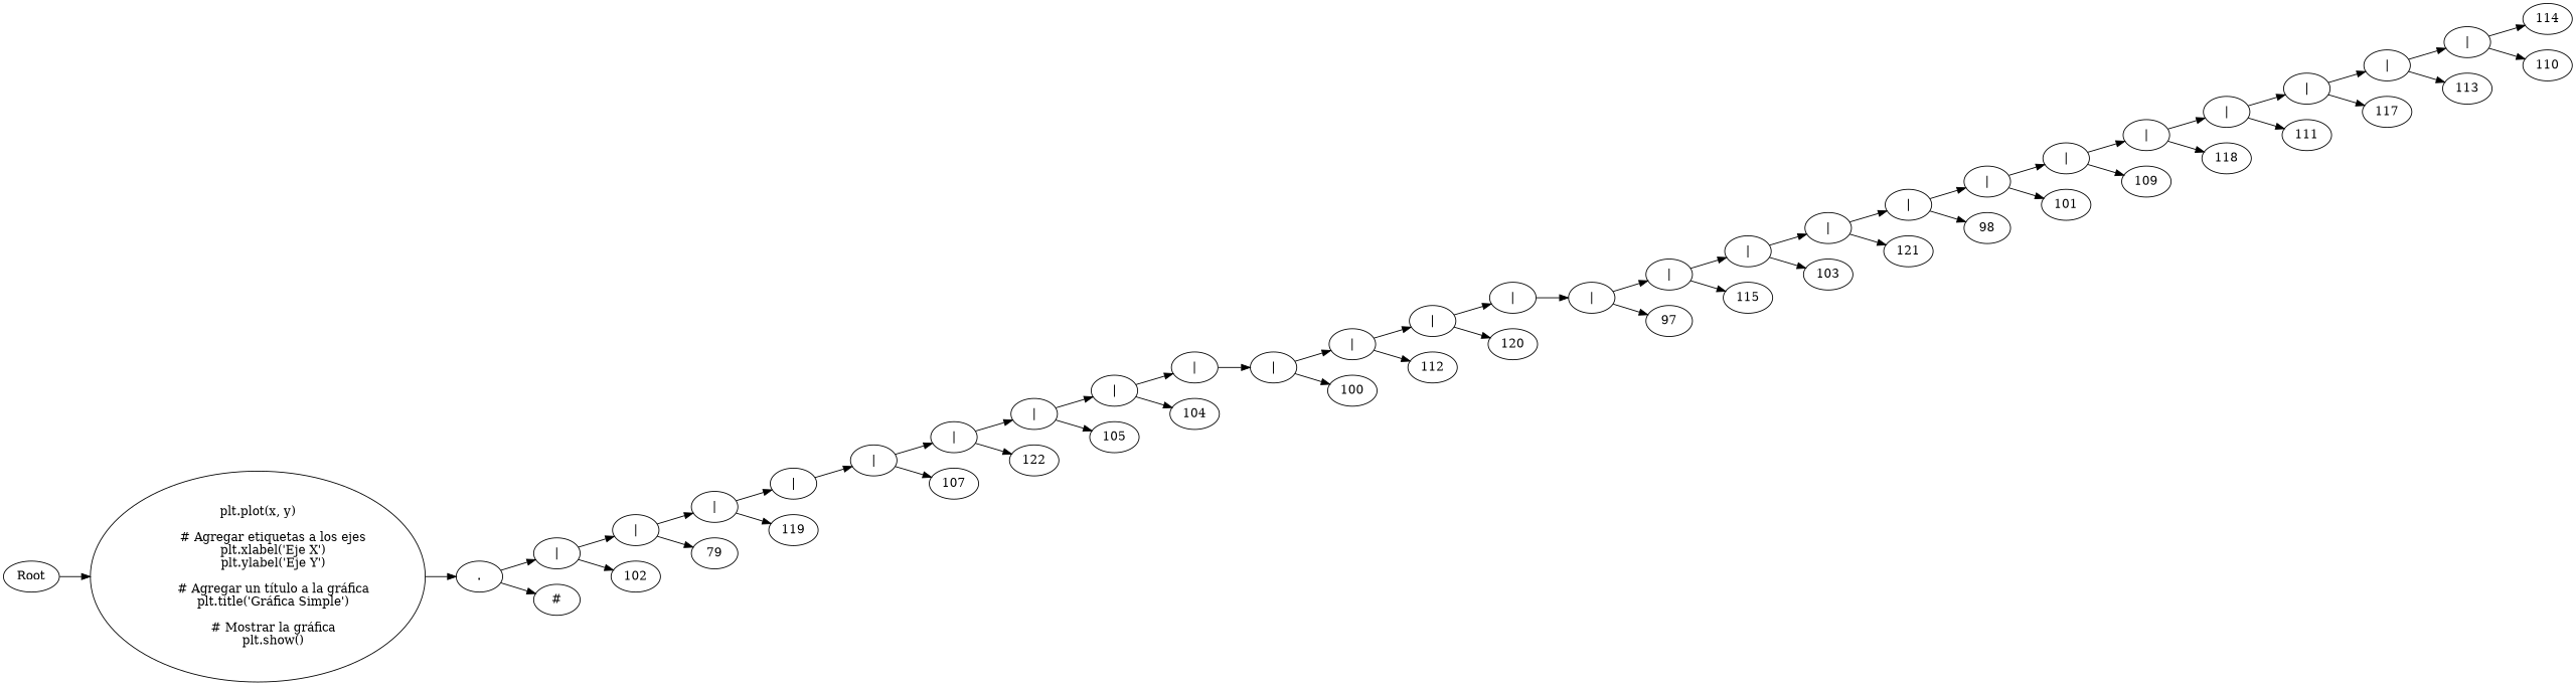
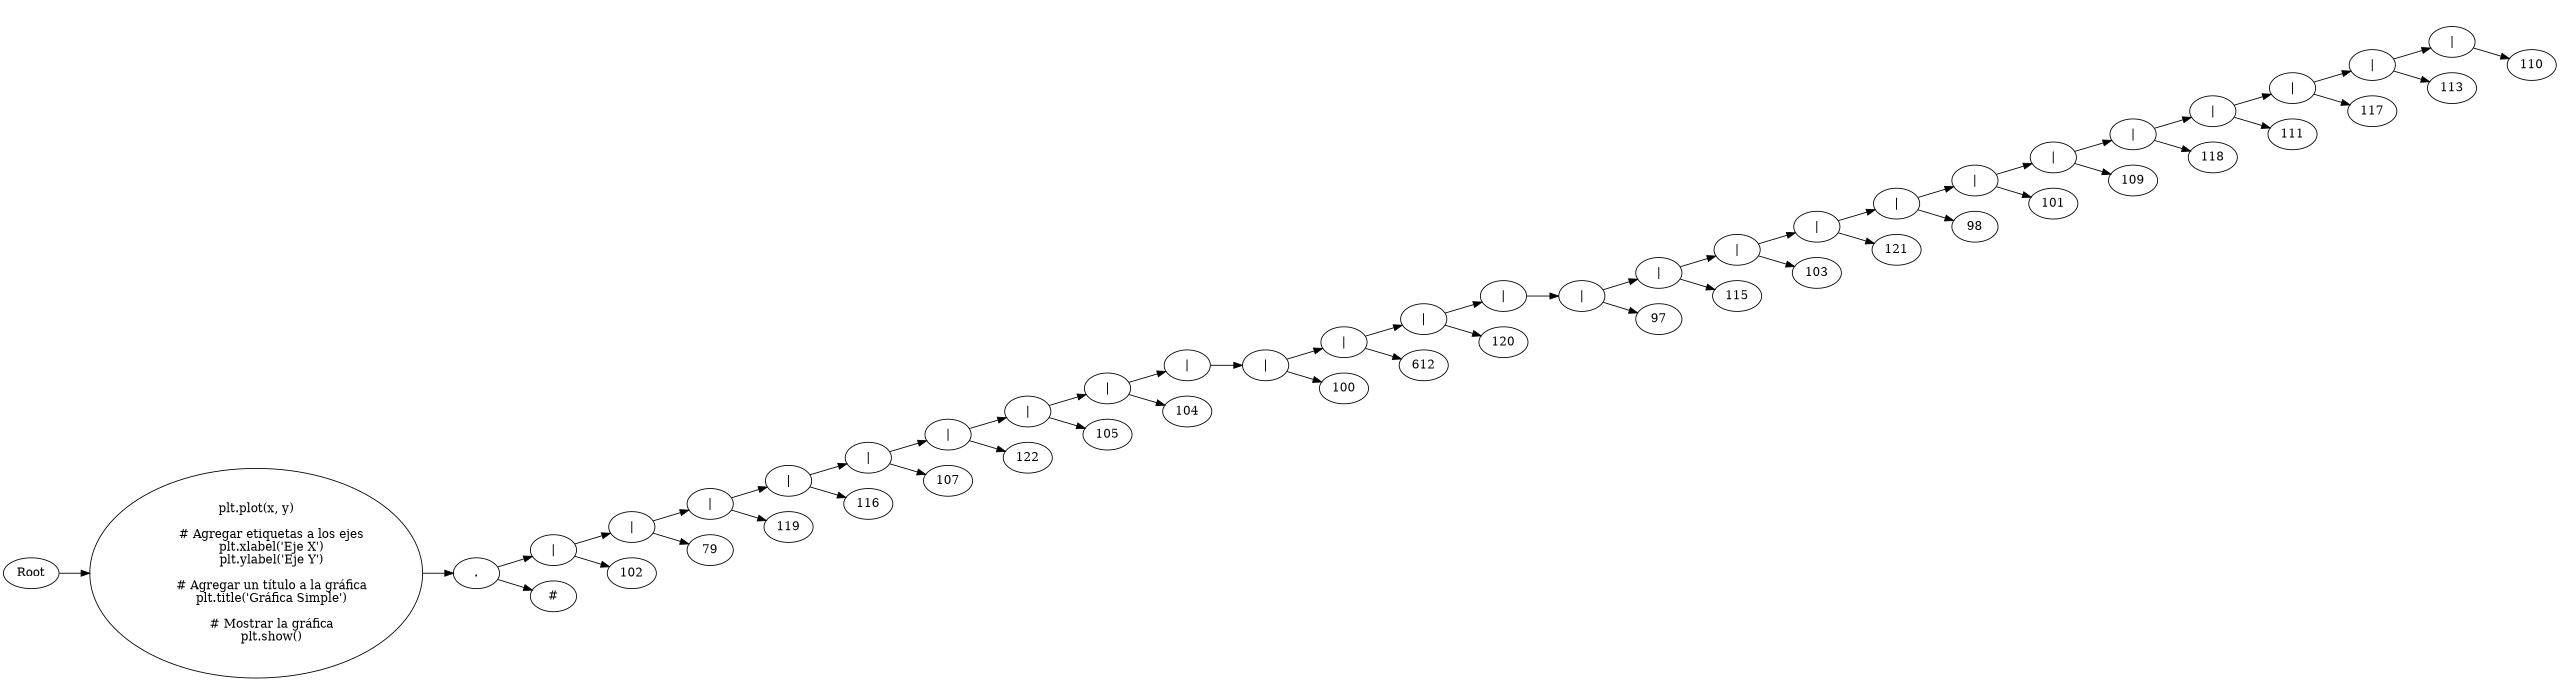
  digraph {
    fontname="DejaVu Serif"
    rankdir=LR
    node [fontname="DejaVu Serif"]
    edge [fontname="DejaVu Serif"]
    n1 [label=Root]
    n2 [label="plt.plot(x, y)\n	\n	# Agregar etiquetas a los ejes\n	plt.xlabel('Eje X')\n	plt.ylabel('Eje Y')\n	\n	# Agregar un título a la gráfica\n	plt.title('Gráfica Simple')\n	\n	# Mostrar la gráfica\n	plt.show()"]
    n3 [label="."]
    n4 [label="|"]
    n5 [label="#"]
    n6 [label="|"]
    n7 [label=102]
    n8 [label="|"]
    n9 [label=79]
    n10 [label="|"]
    n11 [label=119]
    n12 [label="|"]
+   n13 [label=116]
    n14 [label="|"]
    n15 [label=107]
    n16 [label="|"]
    n17 [label=122]
    n18 [label="|"]
    n19 [label=105]
    n20 [label="|"]
    n21 [label=104]
    n22 [label="|"]
    n23 [label="|"]
    n24 [label=100]
    n25 [label="|"]
-   n26 [label=112]
+   n26 [label=612]
    n27 [label="|"]
    n28 [label=120]
    n29 [label="|"]
    n30 [label="|"]
    n31 [label=97]
    n32 [label="|"]
    n33 [label=115]
    n34 [label="|"]
    n35 [label=103]
    n36 [label="|"]
    n37 [label=121]
    n38 [label="|"]
    n39 [label=98]
    n40 [label="|"]
    n41 [label=101]
    n42 [label="|"]
    n43 [label=109]
    n44 [label="|"]
    n45 [label=118]
    n46 [label="|"]
    n47 [label=111]
    n48 [label="|"]
    n49 [label=117]
    n50 [label="|"]
    n51 [label=113]
-   n52 [label=114]
    n53 [label=110]
    n1 -> n2
    n2 -> n3
    n3 -> n4
    n3 -> n5
    n4 -> n6
    n4 -> n7
    n6 -> n8
    n6 -> n9
    n8 -> n10
    n8 -> n11
    n10 -> n12
+   n10 -> n13
    n12 -> n14
    n12 -> n15
    n14 -> n16
    n14 -> n17
    n16 -> n18
    n16 -> n19
    n18 -> n20
    n18 -> n21
    n20 -> n22
    n22 -> n23
    n22 -> n24
    n23 -> n25
    n23 -> n26
    n25 -> n27
    n25 -> n28
    n27 -> n29
    n29 -> n30
    n29 -> n31
    n30 -> n32
    n30 -> n33
    n32 -> n34
    n32 -> n35
    n34 -> n36
    n34 -> n37
    n36 -> n38
    n36 -> n39
    n38 -> n40
    n38 -> n41
    n40 -> n42
    n40 -> n43
    n42 -> n44
    n42 -> n45
    n44 -> n46
    n44 -> n47
    n46 -> n48
    n46 -> n49
    n48 -> n50
    n48 -> n51
-   n50 -> n52
    n50 -> n53
  }
